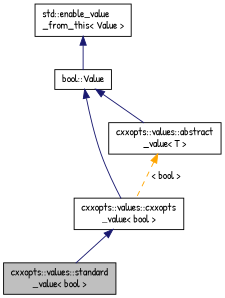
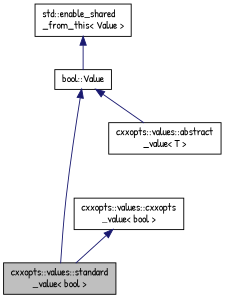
  digraph {
    fontname="Patrick Hand"
    node [color=black fillcolor=white fontname="Patrick Hand" fontsize=12 shape=record style=filled]
    edge [color=midnightblue dir=back fontname="Patrick Hand" fontsize=12 labelfontname=Helvetica labelfontsize=12 style=solid]
    n1 [fillcolor=grey75 fontcolor=black height=0.2 label="cxxopts::values::standard\l_value\< bool \>" width=0.4]
    n2 [height=0.2 label="cxxopts::values::cxxopts\l_value\< bool \>" width=0.4]
    n3 [height=0.2 label="bool::Value" width=0.4]
    n4 [height=0.2 label="cxxopts::values::abstract\l_value\< T \>" width=0.4]
-   n5 [height=0.2 label="std::enable_value\l_from_this\< Value \>" width=0.4]
+   n5 [height=0.2 label="std::enable_shared\l_from_this\< Value \>" width=0.4]
    n2 -> n1
-   n3 -> n2
+   n3 -> n1
    n3 -> n4
-   n4 -> n2 [color=orange label=" \< bool \>" style=dashed]
    n5 -> n3
  }
